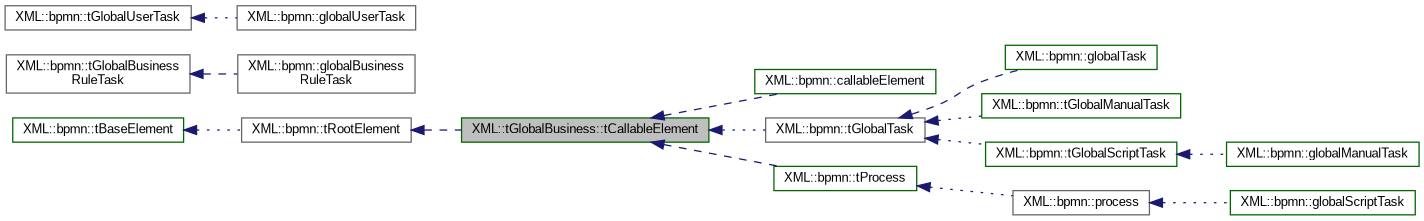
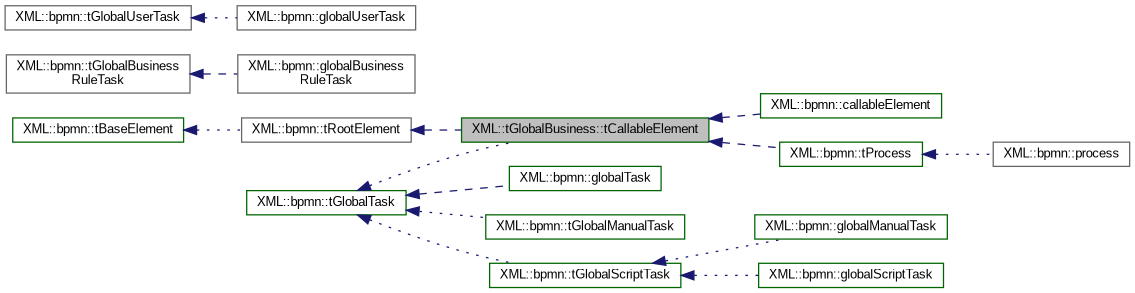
  digraph {
    fontname="Liberation Sans"
    rankdir=LR
    node [color=darkgreen fillcolor=white fontname="Liberation Sans" fontsize=10 shape=record style=filled]
    edge [color=midnightblue dir=back fontname="Liberation Sans" fontsize=10 labelfontname=Helvetica labelfontsize=10 style=dotted]
    n1 [fillcolor=grey75 fontcolor=black height=0.2 label="XML::tGlobalBusiness::tCallableElement" width=0.4]
    n2 [height=0.2 label="XML::bpmn::callableElement" width=0.4]
-   n3 [color=gray40 height=0.2 label="XML::bpmn::tGlobalTask" width=0.4]
+   n3 [height=0.2 label="XML::bpmn::tGlobalTask" width=0.4]
    n4 [height=0.2 label="XML::bpmn::tProcess" width=0.4]
    n5 [height=0.2 label="XML::bpmn::globalTask" width=0.4]
    n6 [height=0.2 label="XML::bpmn::tGlobalManualTask" width=0.4]
    n7 [height=0.2 label="XML::bpmn::tGlobalScriptTask" width=0.4]
    n8 [color=gray40 height=0.2 label="XML::bpmn::process" width=0.4]
    n9 [color=gray40 height=0.2 label="XML::bpmn::tRootElement" width=0.4]
    n10 [height=0.2 label="XML::bpmn::tBaseElement" width=0.4]
    n11 [color=gray40 height=0.2 label="XML::bpmn::tGlobalBusiness\lRuleTask" width=0.4]
    n12 [color=gray40 height=0.2 label="XML::bpmn::globalBusiness\lRuleTask" width=0.4]
    n13 [height=0.2 label="XML::bpmn::globalManualTask" width=0.4]
    n14 [height=0.2 label="XML::bpmn::globalScriptTask" width=0.4]
    n15 [color=gray40 height=0.2 label="XML::bpmn::tGlobalUserTask" width=0.4]
    n16 [color=gray40 height=0.2 label="XML::bpmn::globalUserTask" width=0.4]
    n1 -> n2 [style=dashed]
-   n1 -> n3
+   n3 -> n1
    n1 -> n4 [style=dashed]
    n3 -> n5 [style=dashed]
    n3 -> n6
    n3 -> n7
    n4 -> n8
    n7 -> n13
-   n8 -> n14
+   n7 -> n14
    n9 -> n1 [style=dashed]
    n10 -> n9
    n11 -> n12 [style=dashed]
    n15 -> n16
  }
